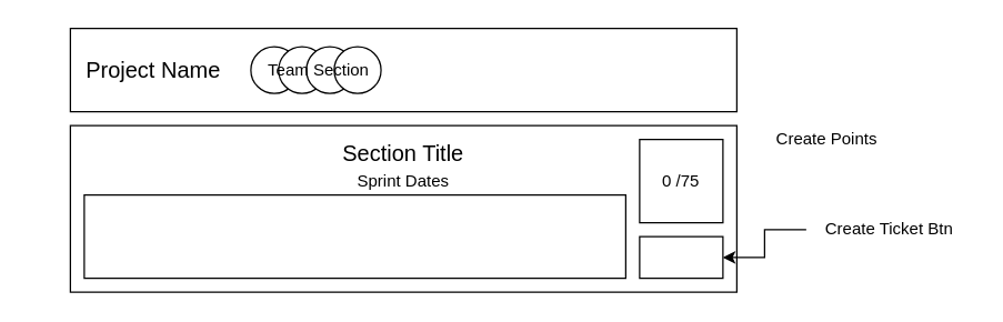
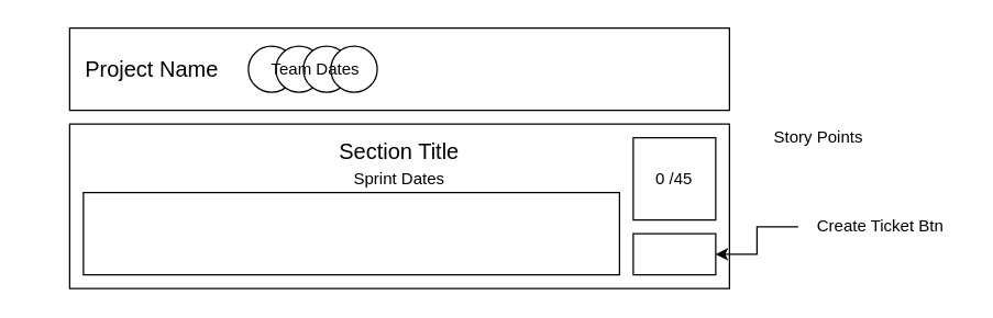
  <mxCell id="0" />
  <mxCell id="1" parent="0" />
  <mxCell id="2" value="" style="group" vertex="1" connectable="0" parent="1"><mxGeometry x="50" y="90" width="500" height="120" as="geometry" /></mxCell>
  <mxCell id="3" value="" style="rounded=0;whiteSpace=wrap;html=1;" vertex="1" parent="2"><mxGeometry width="480" height="120" as="geometry" /></mxCell>
  <mxCell id="4" value="" style="rounded=0;whiteSpace=wrap;html=1;" vertex="1" parent="2"><mxGeometry x="410" y="80" width="60" height="30" as="geometry" /></mxCell>
  <mxCell id="5" value="&lt;font style=&quot;font-size: 16px&quot;&gt;Section Title&lt;/font&gt;" style="text;html=1;strokeColor=none;fillColor=none;align=center;verticalAlign=middle;whiteSpace=wrap;rounded=0;" vertex="1" parent="2"><mxGeometry x="150" y="10" width="180" height="20" as="geometry" /></mxCell>
  <mxCell id="6" value="" style="rounded=0;whiteSpace=wrap;html=1;" vertex="1" parent="2"><mxGeometry x="10" y="50" width="390" height="60" as="geometry" /></mxCell>
  <mxCell id="7" value="" style="group" vertex="1" connectable="0" parent="2"><mxGeometry x="390" y="10" width="110" height="60" as="geometry" /></mxCell>
  <mxCell id="8" value="" style="whiteSpace=wrap;html=1;aspect=fixed;" vertex="1" parent="7"><mxGeometry x="20" width="60" height="60" as="geometry" /></mxCell>
- <mxCell id="9" value="0 /75" style="text;html=1;strokeColor=none;fillColor=none;align=center;verticalAlign=middle;whiteSpace=wrap;rounded=0;" vertex="1" parent="7"><mxGeometry x="-5" y="10" width="110" height="40" as="geometry" /></mxCell>
+ <mxCell id="9" value="0 /45" style="text;html=1;strokeColor=none;fillColor=none;align=center;verticalAlign=middle;whiteSpace=wrap;rounded=0;" vertex="1" parent="7"><mxGeometry x="-5" y="10" width="110" height="40" as="geometry" /></mxCell>
  <mxCell id="10" value="&lt;font style=&quot;font-size: 12px&quot;&gt;Sprint Dates&lt;/font&gt;" style="text;html=1;strokeColor=none;fillColor=none;align=center;verticalAlign=middle;whiteSpace=wrap;rounded=0;" vertex="1" parent="2"><mxGeometry x="150" y="30" width="180" height="20" as="geometry" /></mxCell>
  <mxCell id="11" value="" style="rounded=0;whiteSpace=wrap;html=1;" vertex="1" parent="1"><mxGeometry x="50" y="20" width="480" height="60" as="geometry" /></mxCell>
  <mxCell id="12" value="&lt;font style=&quot;font-size: 16px&quot;&gt;Project Name&lt;/font&gt;" style="text;html=1;strokeColor=none;fillColor=none;align=center;verticalAlign=middle;whiteSpace=wrap;rounded=0;" vertex="1" parent="1"><mxGeometry x="20" y="40" width="180" height="20" as="geometry" /></mxCell>
  <mxCell id="13" value="" style="ellipse;whiteSpace=wrap;html=1;aspect=fixed;" vertex="1" parent="1"><mxGeometry x="180" y="33.13" width="33.75" height="33.75" as="geometry" /></mxCell>
  <mxCell id="14" value="" style="ellipse;whiteSpace=wrap;html=1;aspect=fixed;" vertex="1" parent="1"><mxGeometry x="200" y="33.13" width="33.75" height="33.75" as="geometry" /></mxCell>
  <mxCell id="15" value="" style="ellipse;whiteSpace=wrap;html=1;aspect=fixed;" vertex="1" parent="1"><mxGeometry x="220" y="33.13" width="33.75" height="33.75" as="geometry" /></mxCell>
  <mxCell id="16" value="" style="ellipse;whiteSpace=wrap;html=1;aspect=fixed;" vertex="1" parent="1"><mxGeometry x="240" y="33.13" width="33.75" height="33.75" as="geometry" /></mxCell>
- <mxCell id="17" value="Team Section" style="text;html=1;strokeColor=none;fillColor=none;align=center;verticalAlign=middle;whiteSpace=wrap;rounded=0;" vertex="1" parent="1"><mxGeometry x="183.75" y="40" width="90" height="20" as="geometry" /></mxCell>
- <mxCell id="18" value="Create Points" style="text;html=1;strokeColor=none;fillColor=none;align=center;verticalAlign=middle;whiteSpace=wrap;rounded=0;" vertex="1" parent="1"><mxGeometry x="540" y="90" width="110" height="20" as="geometry" /></mxCell>
+ <mxCell id="17" value="Team Dates" style="text;html=1;strokeColor=none;fillColor=none;align=center;verticalAlign=middle;whiteSpace=wrap;rounded=0;" vertex="1" parent="1"><mxGeometry x="183.75" y="40" width="90" height="20" as="geometry" /></mxCell>
+ <mxCell id="18" value="Story Points" style="text;html=1;strokeColor=none;fillColor=none;align=center;verticalAlign=middle;whiteSpace=wrap;rounded=0;" vertex="1" parent="1"><mxGeometry x="540" y="90" width="110" height="20" as="geometry" /></mxCell>
  <mxCell id="19" value="" style="edgeStyle=orthogonalEdgeStyle;rounded=0;orthogonalLoop=1;jettySize=auto;html=1;" edge="1" parent="1" source="20" target="4"><mxGeometry relative="1" as="geometry" /></mxCell>
  <mxCell id="20" value="Create Ticket Btn" style="text;html=1;strokeColor=none;fillColor=none;align=center;verticalAlign=middle;whiteSpace=wrap;rounded=0;" vertex="1" parent="1"><mxGeometry x="580" y="155" width="120" height="20" as="geometry" /></mxCell>
